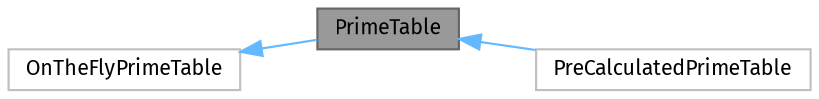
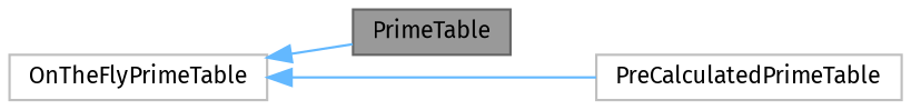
  digraph {
    fontname="Fira Sans"
    rankdir=LR
    node [color=grey75 fillcolor=white fontname="Fira Sans" fontsize=10 shape=box style=filled]
    edge [color=steelblue1 dir=back fontname="Fira Sans" fontsize=10 labelfontname=Helvetica labelfontsize=10 style=solid]
    n1 [color=gray40 fillcolor=grey60 fontcolor=black height=0.2 label=PrimeTable width=0.4]
    n2 [height=0.2 label=PreCalculatedPrimeTable width=0.4]
    n3 [height=0.2 label=OnTheFlyPrimeTable width=0.4]
-   n1 -> n2
+   n3 -> n2
    n3 -> n1
  }
